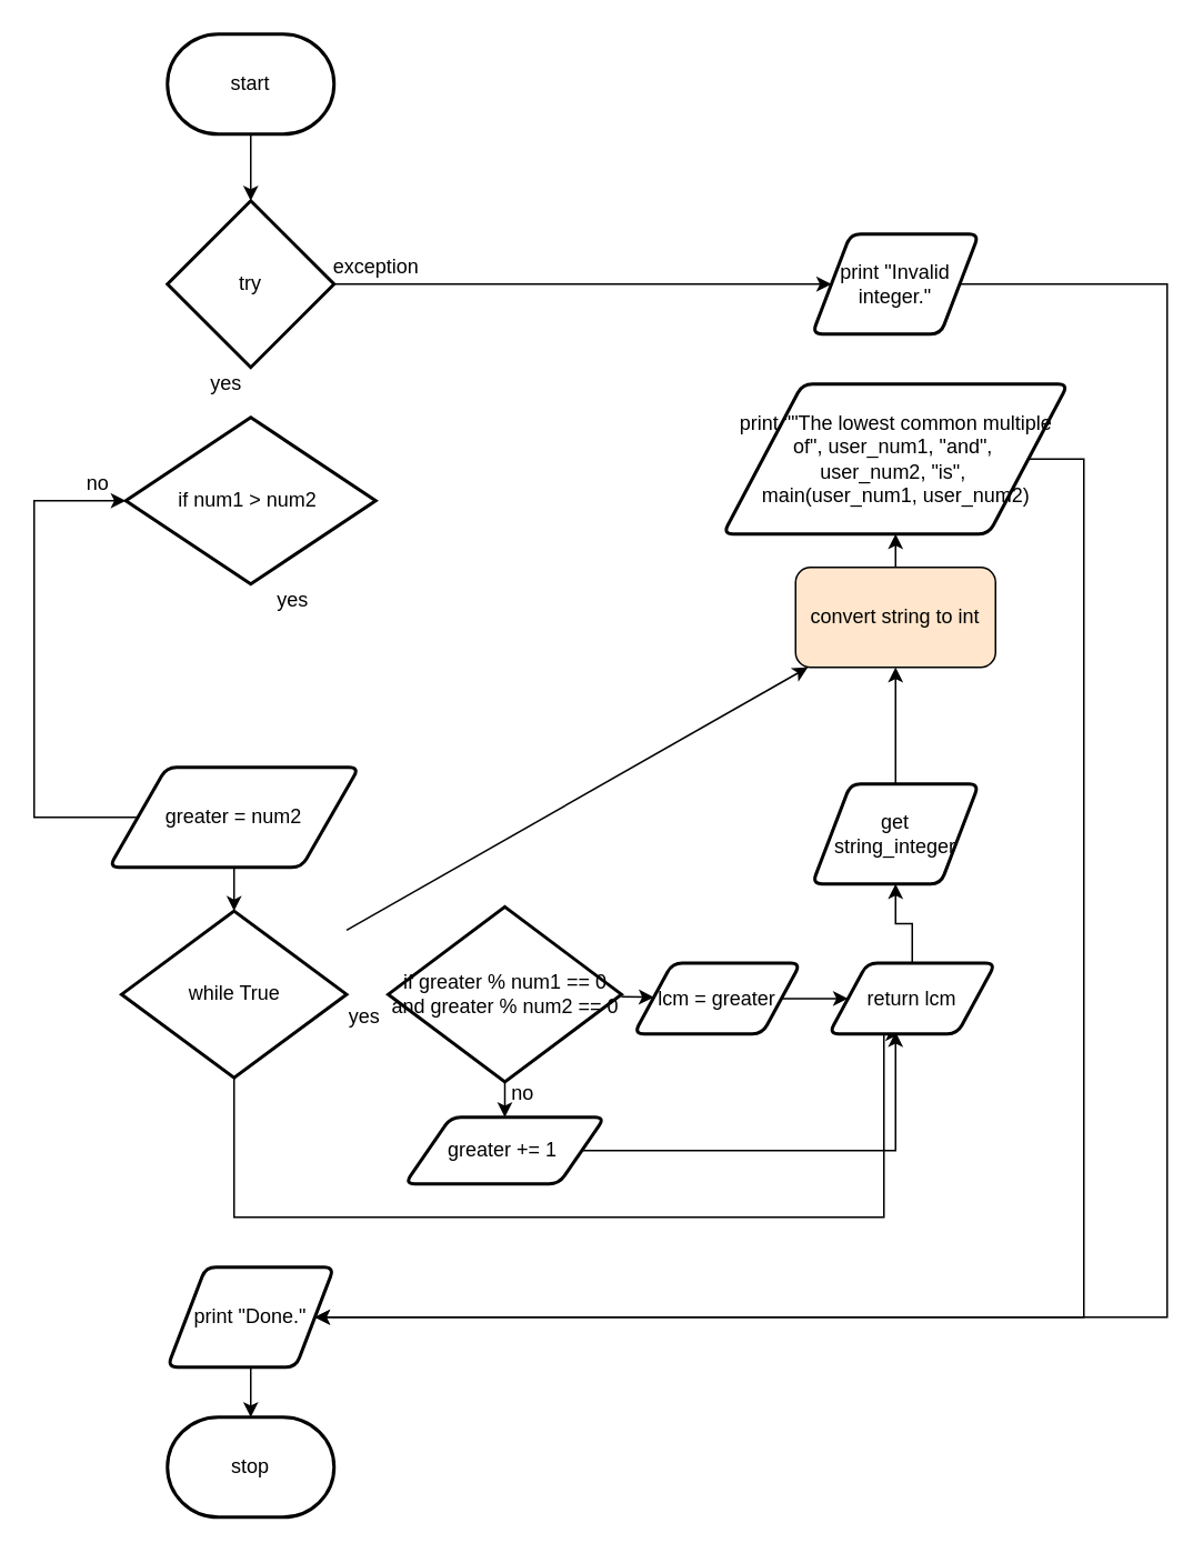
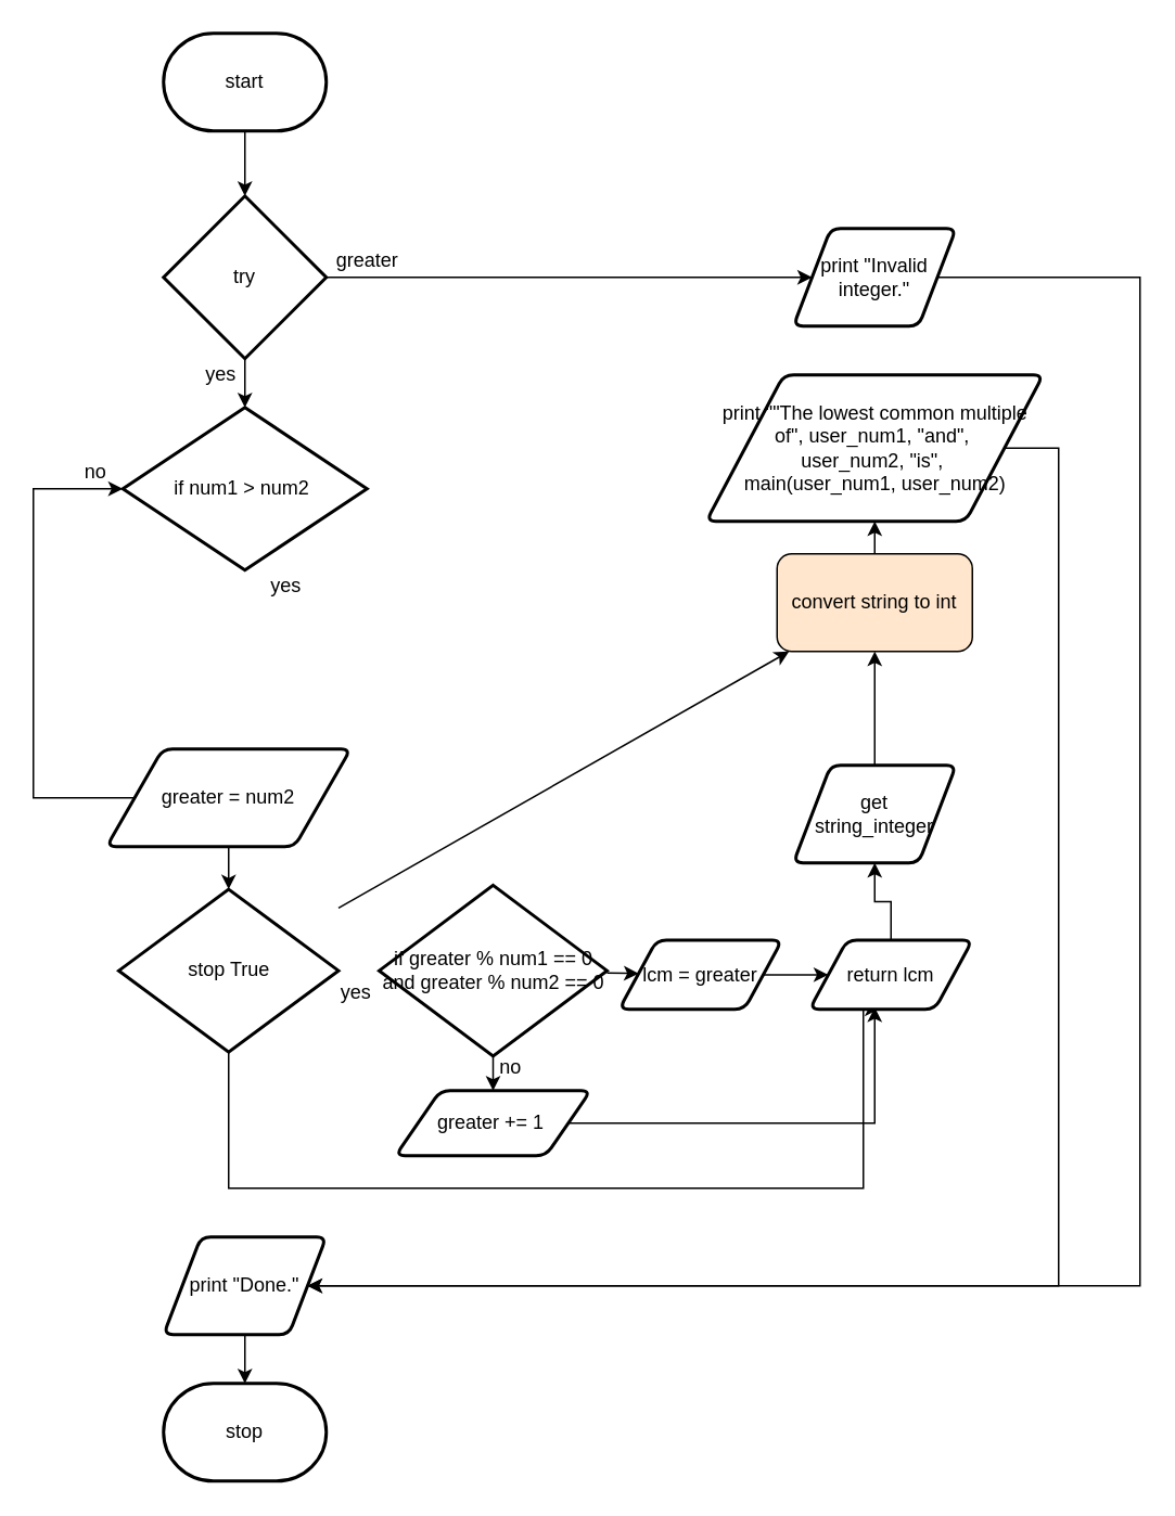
  <mxCell id="0" />
  <mxCell id="1" parent="0" />
  <mxCell id="2" style="edgeStyle=none;html=1;entryX=0.5;entryY=0;entryDx=0;entryDy=0;" parent="1" source="3" edge="1"><mxGeometry relative="1" as="geometry"><mxPoint x="150" y="120" as="targetPoint" /></mxGeometry></mxCell>
  <mxCell id="3" value="start" style="strokeWidth=2;html=1;shape=mxgraph.flowchart.terminator;whiteSpace=wrap;" parent="1" vertex="1"><mxGeometry x="100" y="20" width="100" height="60" as="geometry" /></mxCell>
  <mxCell id="4" style="edgeStyle=orthogonalEdgeStyle;html=1;entryX=0;entryY=0.5;entryDx=0;entryDy=0;entryPerimeter=0;strokeColor=none;rounded=0;" parent="1" edge="1"><mxGeometry relative="1" as="geometry"><mxPoint x="275" y="460" as="targetPoint" /><mxPoint x="203.9" y="515" as="sourcePoint" /></mxGeometry></mxCell>
  <mxCell id="5" style="edgeStyle=orthogonalEdgeStyle;rounded=0;html=1;" edge="1" parent="1" source="6" target="11"><mxGeometry relative="1" as="geometry" /></mxCell>
  <mxCell id="6" value="get &lt;br&gt;string_integer" style="shape=parallelogram;html=1;strokeWidth=2;perimeter=parallelogramPerimeter;whiteSpace=wrap;rounded=1;arcSize=12;size=0.23;" parent="1" vertex="1"><mxGeometry x="487" y="470" width="100" height="60" as="geometry" /></mxCell>
  <mxCell id="7" style="edgeStyle=orthogonalEdgeStyle;rounded=0;html=1;" parent="1" source="9" target="14" edge="1"><mxGeometry relative="1" as="geometry" /></mxCell>
+ <mxCell id="8" style="edgeStyle=orthogonalEdgeStyle;rounded=0;html=1;entryX=0.5;entryY=0;entryDx=0;entryDy=0;entryPerimeter=0;" edge="1" parent="1" source="9" target="18"><mxGeometry relative="1" as="geometry" /></mxCell>
  <mxCell id="9" value="try" style="strokeWidth=2;html=1;shape=mxgraph.flowchart.decision;whiteSpace=wrap;" parent="1" vertex="1"><mxGeometry x="100" y="120" width="100" height="100" as="geometry" /></mxCell>
  <mxCell id="10" style="edgeStyle=orthogonalEdgeStyle;rounded=0;html=1;entryX=0.5;entryY=1;entryDx=0;entryDy=0;" edge="1" parent="1" source="11" target="38"><mxGeometry relative="1" as="geometry" /></mxCell>
  <mxCell id="11" value="convert string to int" style="rounded=1;whiteSpace=wrap;html=1;fillColor=#ffe6cc;" parent="1" vertex="1"><mxGeometry x="477" y="340" width="120" height="60" as="geometry" /></mxCell>
  <mxCell id="12" value="yes" style="text;html=1;align=center;verticalAlign=middle;resizable=0;points=[];autosize=1;strokeColor=none;fillColor=none;" parent="1" vertex="1"><mxGeometry x="120" y="220" width="30" height="20" as="geometry" /></mxCell>
  <mxCell id="13" style="edgeStyle=orthogonalEdgeStyle;rounded=0;html=1;entryX=1;entryY=0.5;entryDx=0;entryDy=0;" edge="1" parent="1" source="14" target="40"><mxGeometry relative="1" as="geometry"><Array as="points"><mxPoint x="700" y="170" /><mxPoint x="700" y="790" /></Array></mxGeometry></mxCell>
  <mxCell id="14" value="print &quot;Invalid integer.&quot;" style="shape=parallelogram;html=1;strokeWidth=2;perimeter=parallelogramPerimeter;whiteSpace=wrap;rounded=1;arcSize=12;size=0.23;" parent="1" vertex="1"><mxGeometry x="487" y="140" width="100" height="60" as="geometry" /></mxCell>
- <mxCell id="15" value="exception" style="text;html=1;align=center;verticalAlign=middle;resizable=0;points=[];autosize=1;strokeColor=none;fillColor=none;" parent="1" vertex="1"><mxGeometry x="190" y="150" width="70" height="20" as="geometry" /></mxCell>
+ <mxCell id="15" value="greater" style="text;html=1;align=center;verticalAlign=middle;resizable=0;points=[];autosize=1;strokeColor=none;fillColor=none;" parent="1" vertex="1"><mxGeometry x="190" y="150" width="70" height="20" as="geometry" /></mxCell>
  <mxCell id="16" style="edgeStyle=orthogonalEdgeStyle;html=1;entryX=0;entryY=0.5;entryDx=0;entryDy=0;rounded=0;entryPerimeter=0;" parent="1" source="22" target="18" edge="1"><mxGeometry relative="1" as="geometry"><Array as="points"><mxPoint x="20" y="490" /><mxPoint x="20" y="300" /></Array><mxPoint x="75" y="620" as="sourcePoint" /><mxPoint x="89.55" y="500" as="targetPoint" /></mxGeometry></mxCell>
  <mxCell id="17" value="yes" style="text;html=1;align=center;verticalAlign=middle;resizable=0;points=[];autosize=1;strokeColor=none;fillColor=none;" parent="1" vertex="1"><mxGeometry x="160" y="350" width="30" height="20" as="geometry" /></mxCell>
  <mxCell id="18" value="if num1 &amp;gt; num2&amp;nbsp;" style="strokeWidth=2;html=1;shape=mxgraph.flowchart.decision;whiteSpace=wrap;" parent="1" vertex="1"><mxGeometry x="75" y="250" width="150" height="100" as="geometry" /></mxCell>
  <mxCell id="19" value="stop" style="strokeWidth=2;html=1;shape=mxgraph.flowchart.terminator;whiteSpace=wrap;" parent="1" vertex="1"><mxGeometry x="100" y="850" width="100" height="60" as="geometry" /></mxCell>
  <mxCell id="20" value="no" style="text;html=1;align=center;verticalAlign=middle;resizable=0;points=[];autosize=1;strokeColor=none;fillColor=none;" parent="1" vertex="1"><mxGeometry x="42.5" y="280" width="30" height="20" as="geometry" /></mxCell>
  <mxCell id="21" style="edgeStyle=orthogonalEdgeStyle;rounded=0;html=1;entryX=0.5;entryY=0;entryDx=0;entryDy=0;entryPerimeter=0;" edge="1" parent="1" source="22" target="25"><mxGeometry relative="1" as="geometry" /></mxCell>
  <mxCell id="22" value="greater = num2" style="shape=parallelogram;html=1;strokeWidth=2;perimeter=parallelogramPerimeter;whiteSpace=wrap;rounded=1;arcSize=12;size=0.23;" parent="1" vertex="1"><mxGeometry x="65" y="460" width="150" height="60" as="geometry" /></mxCell>
  <mxCell id="23" style="edgeStyle=none;html=1;" edge="1" parent="1" source="25" target="11"><mxGeometry relative="1" as="geometry" /></mxCell>
  <mxCell id="24" style="edgeStyle=orthogonalEdgeStyle;rounded=0;html=1;entryX=0.43;entryY=0.994;entryDx=0;entryDy=0;entryPerimeter=0;" edge="1" parent="1" source="25" target="36"><mxGeometry relative="1" as="geometry"><mxPoint x="560" y="690" as="targetPoint" /><Array as="points"><mxPoint x="140" y="730" /><mxPoint x="530" y="730" /></Array></mxGeometry></mxCell>
- <mxCell id="25" value="while True" style="strokeWidth=2;html=1;shape=mxgraph.flowchart.decision;whiteSpace=wrap;" vertex="1" parent="1"><mxGeometry x="72.5" y="546.25" width="135" height="100" as="geometry" /></mxCell>
+ <mxCell id="25" value="stop True" style="strokeWidth=2;html=1;shape=mxgraph.flowchart.decision;whiteSpace=wrap;" vertex="1" parent="1"><mxGeometry x="72.5" y="546.25" width="135" height="100" as="geometry" /></mxCell>
  <mxCell id="26" style="edgeStyle=none;html=1;entryX=0.5;entryY=0;entryDx=0;entryDy=0;" edge="1" parent="1" source="28" target="31"><mxGeometry relative="1" as="geometry" /></mxCell>
  <mxCell id="27" style="edgeStyle=none;html=1;" edge="1" parent="1" source="28" target="34"><mxGeometry relative="1" as="geometry" /></mxCell>
  <mxCell id="28" value="if&amp;nbsp;greater % num1 == 0 and greater % num2 == 0" style="strokeWidth=2;html=1;shape=mxgraph.flowchart.decision;whiteSpace=wrap;" vertex="1" parent="1"><mxGeometry x="232.5" y="543.75" width="140" height="105" as="geometry" /></mxCell>
  <mxCell id="29" value="yes" style="text;html=1;align=center;verticalAlign=middle;resizable=0;points=[];autosize=1;strokeColor=none;fillColor=none;" vertex="1" parent="1"><mxGeometry x="202.5" y="600" width="30" height="20" as="geometry" /></mxCell>
  <mxCell id="30" style="edgeStyle=orthogonalEdgeStyle;rounded=0;html=1;entryX=0.4;entryY=0.971;entryDx=0;entryDy=0;entryPerimeter=0;" edge="1" parent="1" source="31" target="36"><mxGeometry relative="1" as="geometry" /></mxCell>
  <mxCell id="31" value="greater += 1&amp;nbsp;" style="shape=parallelogram;html=1;strokeWidth=2;perimeter=parallelogramPerimeter;whiteSpace=wrap;rounded=1;arcSize=12;size=0.23;" vertex="1" parent="1"><mxGeometry x="242.5" y="670" width="120" height="40" as="geometry" /></mxCell>
  <mxCell id="32" value="no" style="text;html=1;align=center;verticalAlign=middle;resizable=0;points=[];autosize=1;strokeColor=none;fillColor=none;" vertex="1" parent="1"><mxGeometry x="297.5" y="646.25" width="30" height="20" as="geometry" /></mxCell>
  <mxCell id="33" style="edgeStyle=none;html=1;entryX=0;entryY=0.5;entryDx=0;entryDy=0;" edge="1" parent="1" source="34" target="36"><mxGeometry relative="1" as="geometry" /></mxCell>
  <mxCell id="34" value="lcm = greater" style="shape=parallelogram;html=1;strokeWidth=2;perimeter=parallelogramPerimeter;whiteSpace=wrap;rounded=1;arcSize=12;size=0.23;" vertex="1" parent="1"><mxGeometry x="380" y="577.5" width="100" height="42.5" as="geometry" /></mxCell>
  <mxCell id="35" style="edgeStyle=orthogonalEdgeStyle;rounded=0;html=1;" edge="1" parent="1" source="36" target="6"><mxGeometry relative="1" as="geometry" /></mxCell>
  <mxCell id="36" value="return lcm" style="shape=parallelogram;html=1;strokeWidth=2;perimeter=parallelogramPerimeter;whiteSpace=wrap;rounded=1;arcSize=12;size=0.23;" vertex="1" parent="1"><mxGeometry x="497" y="577.5" width="100" height="42.5" as="geometry" /></mxCell>
  <mxCell id="37" style="edgeStyle=orthogonalEdgeStyle;rounded=0;html=1;entryX=1;entryY=0.5;entryDx=0;entryDy=0;exitX=1;exitY=0.5;exitDx=0;exitDy=0;" edge="1" parent="1" source="38" target="40"><mxGeometry relative="1" as="geometry"><Array as="points"><mxPoint x="650" y="275" /><mxPoint x="650" y="790" /></Array></mxGeometry></mxCell>
  <mxCell id="38" value="print &quot;&lt;span&gt;&quot;The lowest common multiple of&quot;,&amp;nbsp;&lt;/span&gt;&lt;span&gt;user_num1,&amp;nbsp;&lt;/span&gt;&lt;span&gt;&quot;and&quot;,&amp;nbsp;&lt;br&gt;&lt;/span&gt;&lt;span&gt;user_num2,&amp;nbsp;&lt;/span&gt;&lt;span&gt;&quot;is&quot;,&amp;nbsp;&lt;br&gt;&lt;/span&gt;&lt;span&gt;main(user_num1, user_num2)&lt;/span&gt;&lt;span&gt;&lt;br&gt;&lt;/span&gt;" style="shape=parallelogram;html=1;strokeWidth=2;perimeter=parallelogramPerimeter;whiteSpace=wrap;rounded=1;arcSize=12;size=0.23;" vertex="1" parent="1"><mxGeometry x="433.5" y="230" width="207" height="90" as="geometry" /></mxCell>
  <mxCell id="39" style="edgeStyle=orthogonalEdgeStyle;rounded=0;html=1;entryX=0.5;entryY=0;entryDx=0;entryDy=0;entryPerimeter=0;" edge="1" parent="1" source="40" target="19"><mxGeometry relative="1" as="geometry" /></mxCell>
  <mxCell id="40" value="print &quot;Done.&quot;" style="shape=parallelogram;html=1;strokeWidth=2;perimeter=parallelogramPerimeter;whiteSpace=wrap;rounded=1;arcSize=12;size=0.23;" vertex="1" parent="1"><mxGeometry x="100" y="760" width="100" height="60" as="geometry" /></mxCell>
